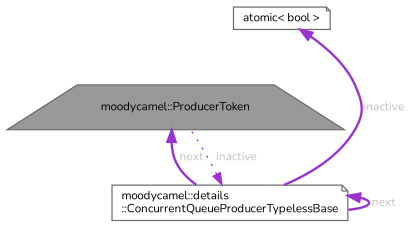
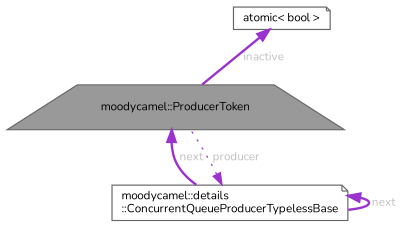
  digraph {
    fontname=Nunito
    node [color=gray40 fillcolor=white fontname=Nunito fontsize=10 shape=note style=filled]
    edge [color=darkorchid3 dir=back fontcolor=grey fontname=Nunito fontsize=10 labelfontname=Helvetica labelfontsize=10 style=bold]
    n1 [fillcolor=grey60 fontcolor=black height=0.2 label="moodycamel::ProducerToken" shape=trapezium width=0.4]
    n2 [height=0.2 label="moodycamel::details\l::ConcurrentQueueProducerTypelessBase" width=0.4]
    n3 [height=0.2 label="atomic\< bool \>" width=0.4]
    n1 -> n2 [label=" next"]
-   n2 -> n1 [label=" inactive" style=dotted]
+   n2 -> n1 [label=" producer" style=dotted]
    n2 -> n2 [label=" next"]
-   n3 -> n2 [label=" inactive"]
+   n3 -> n1 [label=" inactive"]
  }
